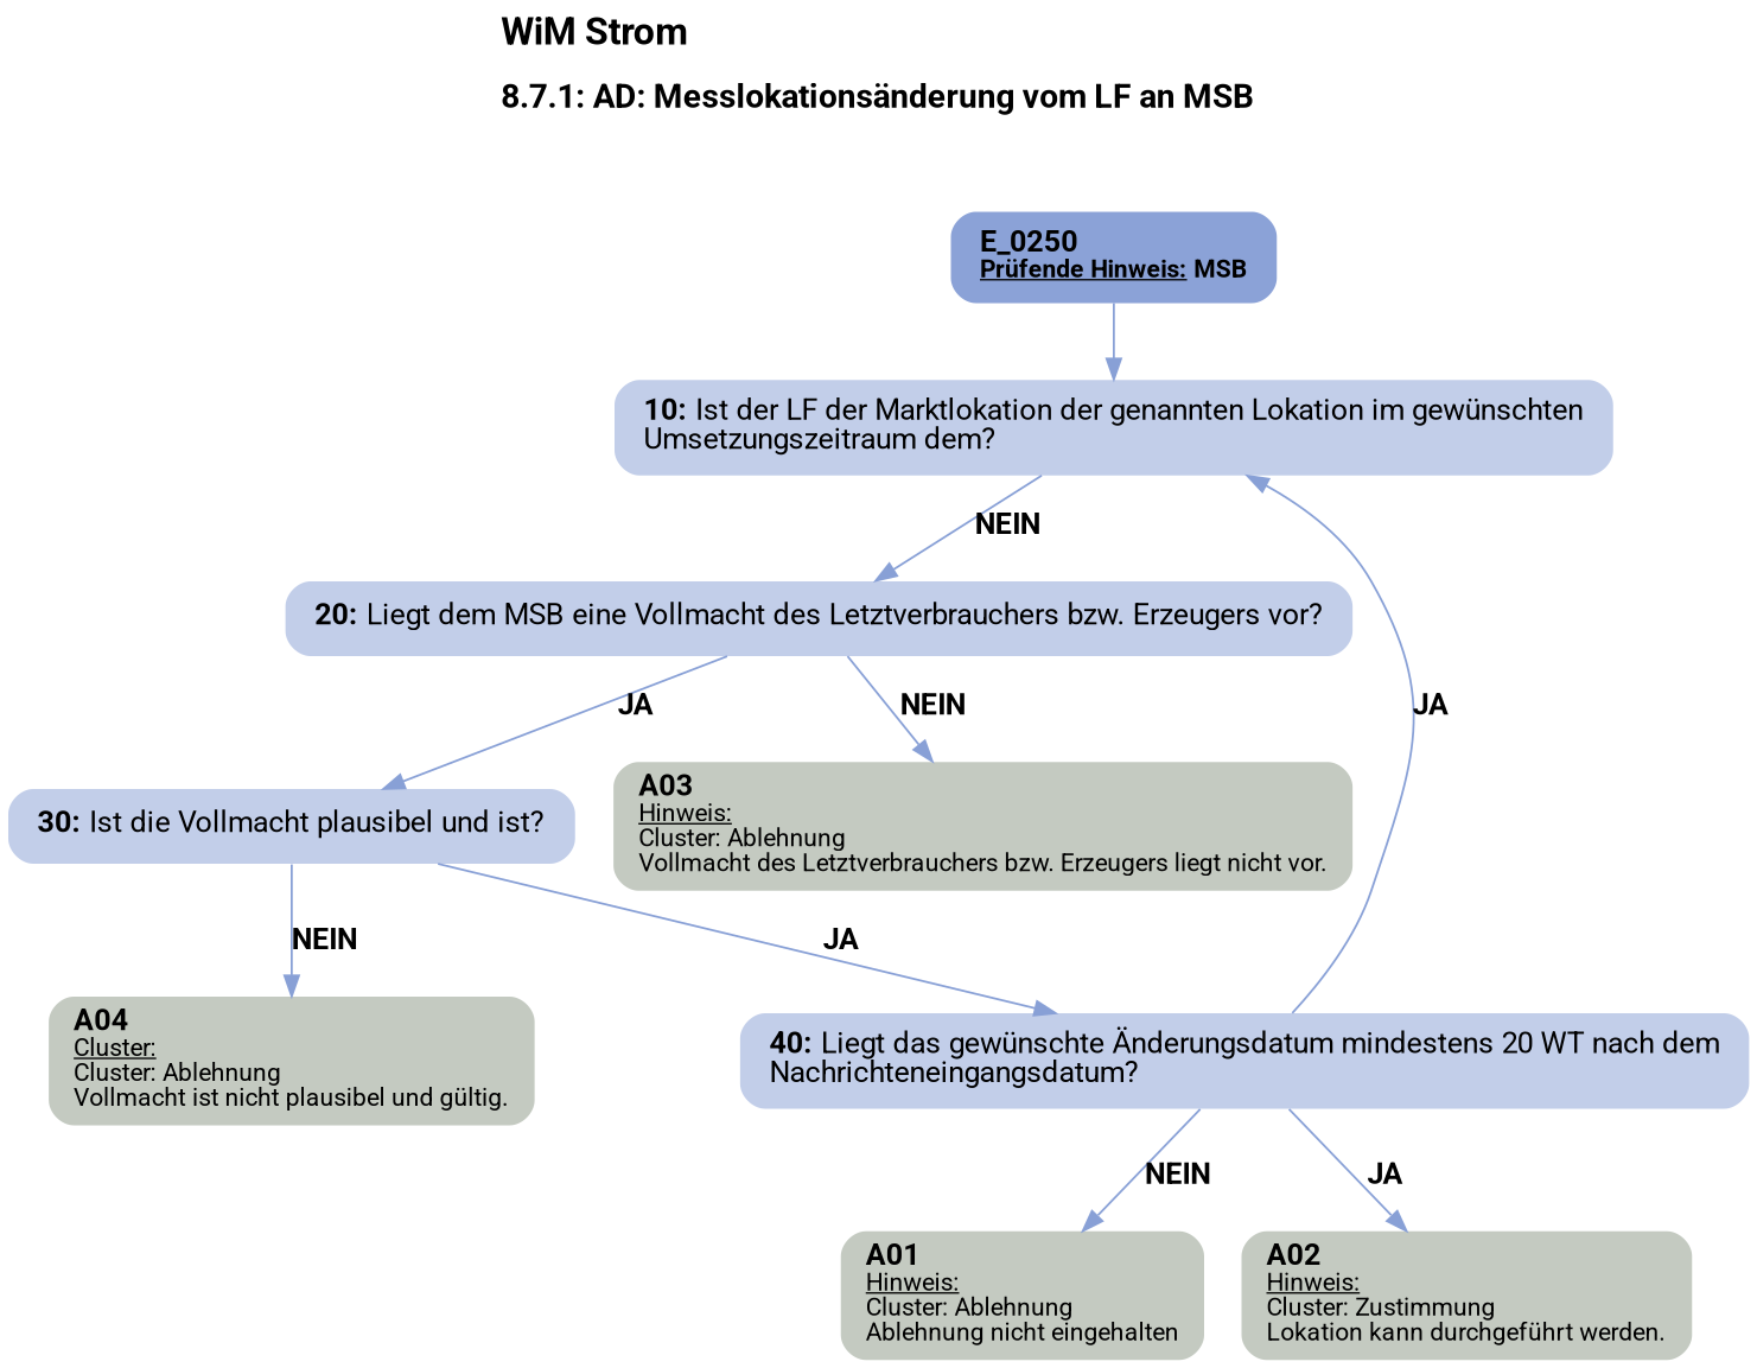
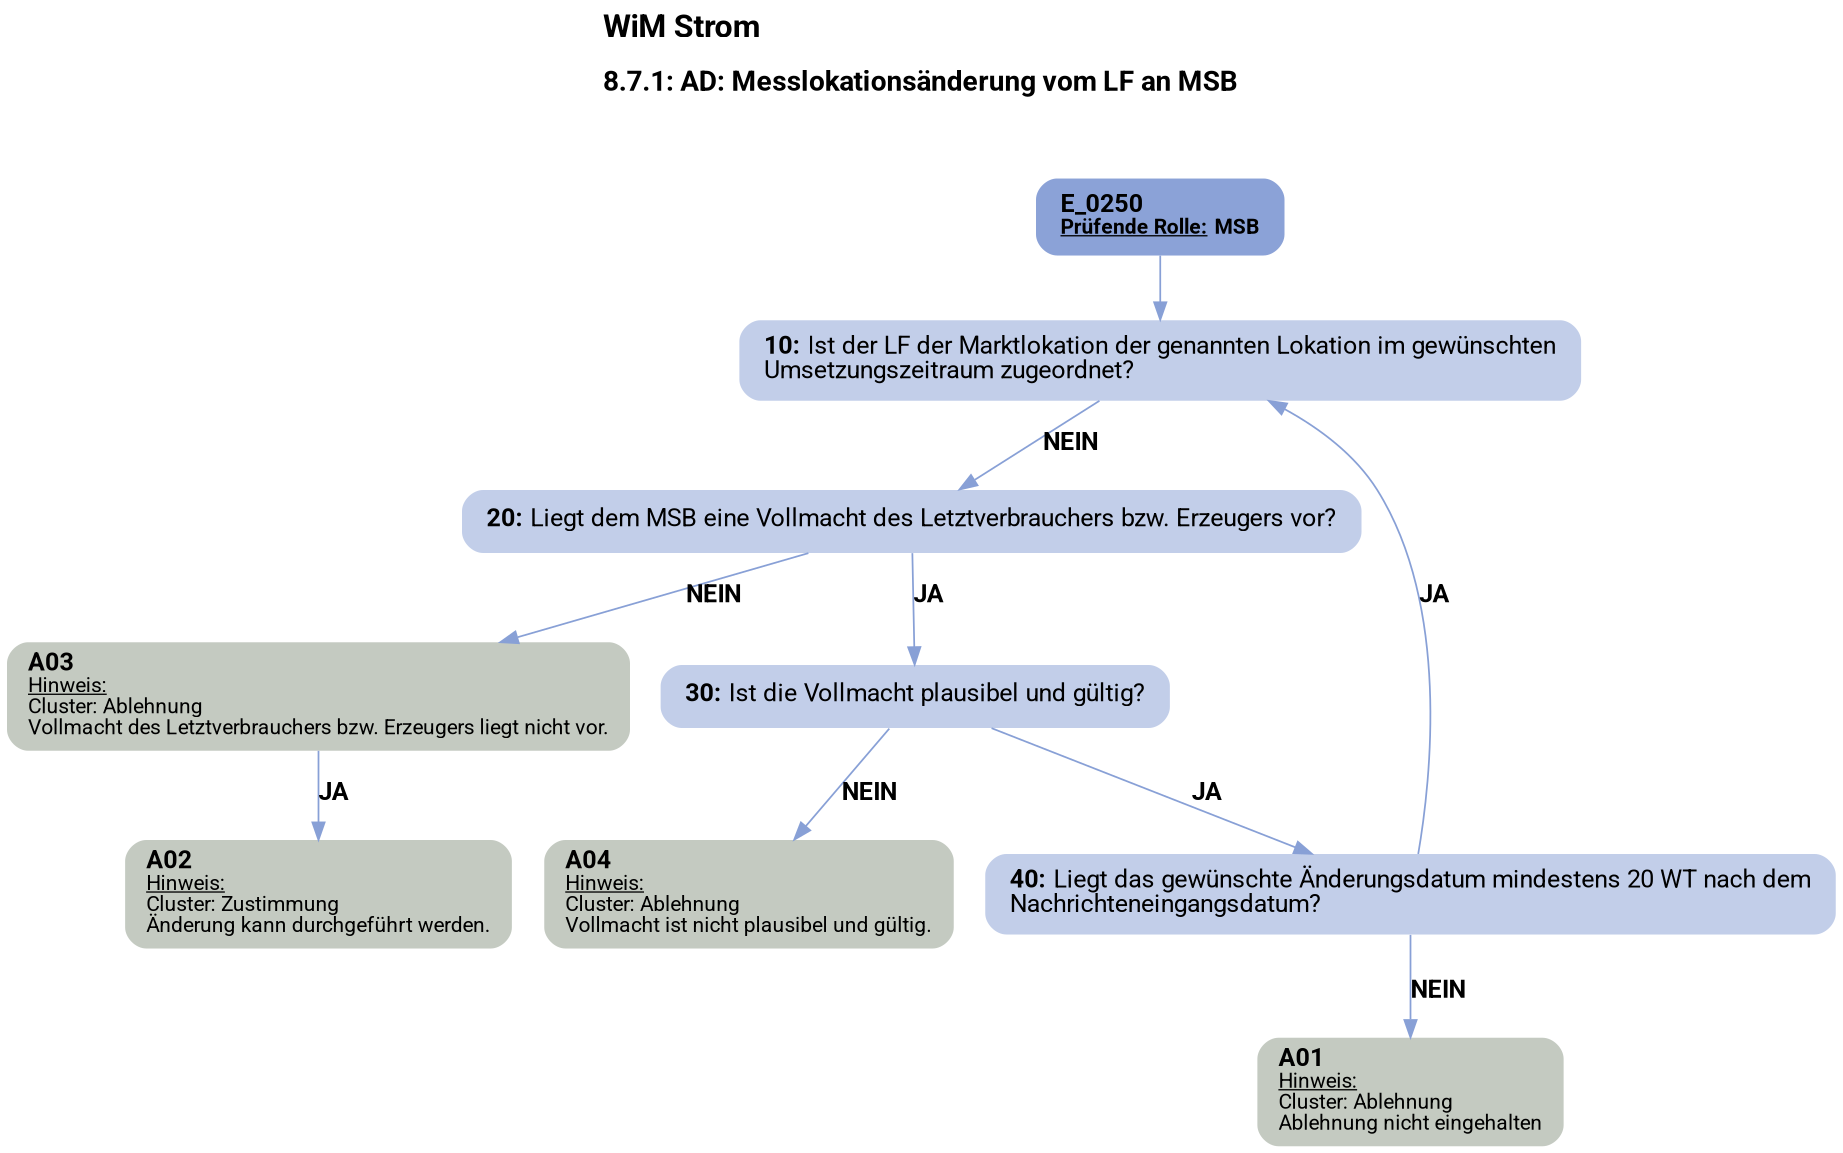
  digraph {
    concentrate=true
    fontname="Roboto, sans-serif"
    label=<<B><FONT POINT-SIZE="18">WiM Strom</FONT></B><BR align="left"/><BR/><B><FONT POINT-SIZE="16">8.7.1: AD: Messlokationsänderung vom LF an MSB</FONT></B><BR align="left"/><BR/><BR/><BR/>>
    labelloc=t
    pack=true
    packmode=array
    rankdir=TB
    node [fillcolor="#c2cee9" fontname="Roboto, sans-serif" margin="0.2,0.12" penwidth=0.0 shape=box style="filled,rounded"]
    edge [color="#88a0d6" fontname="Roboto, sans-serif"]
-   n1 [fillcolor="#8ba2d7" label=<<B>E_0250</B><BR align="left"/><FONT point-size="12"><B><U>Prüfende Hinweis:</U> MSB</B></FONT><BR align="center"/>>]
-   n2 [label=<<B>10: </B>Ist der LF der Marktlokation der genannten Lokation im gewünschten<BR align="left"/>Umsetzungszeitraum dem?<BR align="left"/>>]
+   n1 [fillcolor="#8ba2d7" label=<<B>E_0250</B><BR align="left"/><FONT point-size="12"><B><U>Prüfende Rolle:</U> MSB</B></FONT><BR align="center"/>>]
+   n2 [label=<<B>10: </B>Ist der LF der Marktlokation der genannten Lokation im gewünschten<BR align="left"/>Umsetzungszeitraum zugeordnet?<BR align="left"/>>]
    n3 [label=<<B>20: </B>Liegt dem MSB eine Vollmacht des Letztverbrauchers bzw. Erzeugers vor?<BR align="left"/>>]
    n4 [fillcolor="#c4cac1" label=<<B>A03</B><BR align="left"/><FONT point-size="12"><U>Hinweis:</U><BR align="left"/>Cluster: Ablehnung<BR align="left"/>Vollmacht des Letztverbrauchers bzw. Erzeugers liegt nicht vor.<BR align="left"/></FONT>> margin="0.17,0.08"]
-   n5 [label=<<B>30: </B>Ist die Vollmacht plausibel und ist?<BR align="left"/>>]
+   n5 [label=<<B>30: </B>Ist die Vollmacht plausibel und gültig?<BR align="left"/>>]
    n6 [label=<<B>40: </B>Liegt das gewünschte Änderungsdatum mindestens 20 WT nach dem<BR align="left"/>Nachrichteneingangsdatum?<BR align="left"/>>]
    n7 [fillcolor="#c4cac1" label=<<B>A01</B><BR align="left"/><FONT point-size="12"><U>Hinweis:</U><BR align="left"/>Cluster: Ablehnung<BR align="left"/>Ablehnung nicht eingehalten<BR align="left"/></FONT>> margin="0.17,0.08"]
-   n8 [fillcolor="#c4cac1" label=<<B>A02</B><BR align="left"/><FONT point-size="12"><U>Hinweis:</U><BR align="left"/>Cluster: Zustimmung<BR align="left"/>Lokation kann durchgeführt werden.<BR align="left"/></FONT>> margin="0.17,0.08"]
-   n9 [fillcolor="#c4cac1" label=<<B>A04</B><BR align="left"/><FONT point-size="12"><U>Cluster:</U><BR align="left"/>Cluster: Ablehnung<BR align="left"/>Vollmacht ist nicht plausibel und gültig.<BR align="left"/></FONT>> margin="0.17,0.08"]
+   n8 [fillcolor="#c4cac1" label=<<B>A02</B><BR align="left"/><FONT point-size="12"><U>Hinweis:</U><BR align="left"/>Cluster: Zustimmung<BR align="left"/>Änderung kann durchgeführt werden.<BR align="left"/></FONT>> margin="0.17,0.08"]
+   n9 [fillcolor="#c4cac1" label=<<B>A04</B><BR align="left"/><FONT point-size="12"><U>Hinweis:</U><BR align="left"/>Cluster: Ablehnung<BR align="left"/>Vollmacht ist nicht plausibel und gültig.<BR align="left"/></FONT>> margin="0.17,0.08"]
    n1 -> n2 [fontname=""]
    n2 -> n3 [label=<<B>NEIN</B>>]
    n3 -> n4 [label=<<B>NEIN</B>>]
    n3 -> n5 [label=<<B>JA</B>>]
    n5 -> n6 [label=<<B>JA</B>>]
    n5 -> n9 [label=<<B>NEIN</B>>]
    n6 -> n2 [label=<<B>JA</B>>]
    n6 -> n7 [label=<<B>NEIN</B>>]
-   n6 -> n8 [label=<<B>JA</B>>]
+   n4 -> n8 [label=<<B>JA</B>>]
  }
